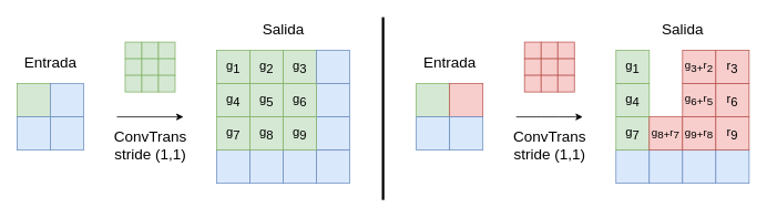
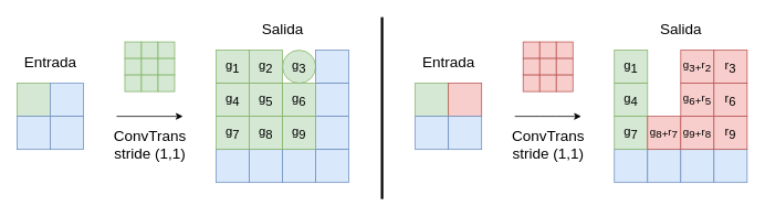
  <mxCell id="0" />
  <mxCell id="1" parent="0" />
  <mxCell id="2" value="&lt;font style=&quot;font-size: 15px;&quot;&gt;&lt;font style=&quot;font-size: 15px;&quot;&gt;g&lt;/font&gt;&lt;sub style=&quot;font-size: 15px;&quot;&gt;&lt;font style=&quot;font-size: 15px;&quot;&gt;1&lt;/font&gt;&lt;/sub&gt;&lt;/font&gt;" style="whiteSpace=wrap;html=1;aspect=fixed;fillColor=#d5e8d4;strokeColor=#82b366;fontSize=15;" parent="1" vertex="1"><mxGeometry x="260" y="60" width="40" height="40" as="geometry" /></mxCell>
  <mxCell id="3" value="&lt;font style=&quot;font-size: 15px;&quot;&gt;g&lt;/font&gt;&lt;sub style=&quot;font-size: 15px;&quot;&gt;2&lt;/sub&gt;" style="whiteSpace=wrap;html=1;aspect=fixed;fillColor=#d5e8d4;strokeColor=#82b366;fontSize=15;" parent="1" vertex="1"><mxGeometry x="300" y="60" width="40" height="40" as="geometry" /></mxCell>
- <mxCell id="4" value="&lt;font style=&quot;font-size: 15px;&quot;&gt;g&lt;/font&gt;&lt;sub style=&quot;font-size: 15px;&quot;&gt;3&lt;/sub&gt;" style="whiteSpace=wrap;html=1;aspect=fixed;fillColor=#d5e8d4;strokeColor=#82b366;fontSize=15;" parent="1" vertex="1"><mxGeometry x="340" y="60" width="40" height="40" as="geometry" /></mxCell>
+ <mxCell id="4" value="&lt;font style=&quot;font-size: 15px;&quot;&gt;g&lt;/font&gt;&lt;sub style=&quot;font-size: 15px;&quot;&gt;3&lt;/sub&gt;" style="ellipse;whiteSpace=wrap;html=1;aspect=fixed;fillColor=#d5e8d4;strokeColor=#82b366;fontSize=15;" parent="1" vertex="1"><mxGeometry x="340" y="60" width="40" height="40" as="geometry" /></mxCell>
  <mxCell id="5" value="" style="whiteSpace=wrap;html=1;aspect=fixed;fillColor=#dae8fc;strokeColor=#6c8ebf;" parent="1" vertex="1"><mxGeometry x="380" y="60" width="40" height="40" as="geometry" /></mxCell>
  <mxCell id="6" value="" style="whiteSpace=wrap;html=1;aspect=fixed;fillColor=#dae8fc;strokeColor=#6c8ebf;" parent="1" vertex="1"><mxGeometry x="380" y="100" width="40" height="40" as="geometry" /></mxCell>
  <mxCell id="7" value="" style="whiteSpace=wrap;html=1;aspect=fixed;fillColor=#dae8fc;strokeColor=#6c8ebf;" parent="1" vertex="1"><mxGeometry x="380" y="140" width="40" height="40" as="geometry" /></mxCell>
  <mxCell id="8" value="" style="whiteSpace=wrap;html=1;aspect=fixed;fillColor=#dae8fc;strokeColor=#6c8ebf;" parent="1" vertex="1"><mxGeometry x="260" y="180" width="40" height="40" as="geometry" /></mxCell>
  <mxCell id="9" value="" style="whiteSpace=wrap;html=1;aspect=fixed;fillColor=#dae8fc;strokeColor=#6c8ebf;" parent="1" vertex="1"><mxGeometry x="300" y="180" width="40" height="40" as="geometry" /></mxCell>
  <mxCell id="10" value="" style="whiteSpace=wrap;html=1;aspect=fixed;fillColor=#dae8fc;strokeColor=#6c8ebf;" parent="1" vertex="1"><mxGeometry x="340" y="180" width="40" height="40" as="geometry" /></mxCell>
  <mxCell id="11" value="" style="whiteSpace=wrap;html=1;aspect=fixed;fillColor=#dae8fc;strokeColor=#6c8ebf;" parent="1" vertex="1"><mxGeometry x="380" y="180" width="40" height="40" as="geometry" /></mxCell>
  <mxCell id="12" value="Entrada" style="text;html=1;align=center;verticalAlign=middle;resizable=0;points=[];autosize=1;fontSize=18;" parent="1" vertex="1"><mxGeometry x="20" y="60" width="80" height="30" as="geometry" /></mxCell>
  <mxCell id="13" value="" style="endArrow=classic;html=1;" parent="1" edge="1"><mxGeometry width="50" height="50" relative="1" as="geometry"><mxPoint x="140" y="140" as="sourcePoint" /><mxPoint x="220" y="140" as="targetPoint" /><Array as="points"><mxPoint x="180" y="140" /></Array></mxGeometry></mxCell>
  <mxCell id="14" value="" style="whiteSpace=wrap;html=1;aspect=fixed;fillColor=#d5e8d4;strokeColor=#82b366;" parent="1" vertex="1"><mxGeometry x="20" y="100" width="40" height="40" as="geometry" /></mxCell>
  <mxCell id="15" value="" style="whiteSpace=wrap;html=1;aspect=fixed;fillColor=#dae8fc;strokeColor=#6c8ebf;" parent="1" vertex="1"><mxGeometry x="60" y="100" width="40" height="40" as="geometry" /></mxCell>
  <mxCell id="16" value="" style="whiteSpace=wrap;html=1;aspect=fixed;fillColor=#dae8fc;strokeColor=#6c8ebf;" parent="1" vertex="1"><mxGeometry x="20" y="140" width="40" height="40" as="geometry" /></mxCell>
  <mxCell id="17" value="" style="whiteSpace=wrap;html=1;aspect=fixed;fillColor=#dae8fc;strokeColor=#6c8ebf;" parent="1" vertex="1"><mxGeometry x="60" y="140" width="40" height="40" as="geometry" /></mxCell>
  <mxCell id="18" value="Salida" style="text;html=1;align=center;verticalAlign=middle;resizable=0;points=[];autosize=1;fontSize=18;" parent="1" vertex="1"><mxGeometry x="305" y="20" width="70" height="30" as="geometry" /></mxCell>
  <mxCell id="19" value="" style="whiteSpace=wrap;html=1;aspect=fixed;fillColor=#d5e8d4;strokeColor=#82b366;" vertex="1" parent="1"><mxGeometry x="150" y="50" width="20" height="20" as="geometry" /></mxCell>
  <mxCell id="20" value="" style="whiteSpace=wrap;html=1;aspect=fixed;fillColor=#d5e8d4;strokeColor=#82b366;" vertex="1" parent="1"><mxGeometry x="170" y="50" width="20" height="20" as="geometry" /></mxCell>
  <mxCell id="21" value="" style="whiteSpace=wrap;html=1;aspect=fixed;fillColor=#d5e8d4;strokeColor=#82b366;" vertex="1" parent="1"><mxGeometry x="150" y="70" width="20" height="20" as="geometry" /></mxCell>
  <mxCell id="22" value="" style="whiteSpace=wrap;html=1;aspect=fixed;fillColor=#d5e8d4;strokeColor=#82b366;" vertex="1" parent="1"><mxGeometry x="170" y="70" width="20" height="20" as="geometry" /></mxCell>
  <mxCell id="23" value="" style="whiteSpace=wrap;html=1;aspect=fixed;fillColor=#d5e8d4;strokeColor=#82b366;" vertex="1" parent="1"><mxGeometry x="190" y="50" width="20" height="20" as="geometry" /></mxCell>
  <mxCell id="24" value="" style="whiteSpace=wrap;html=1;aspect=fixed;fillColor=#d5e8d4;strokeColor=#82b366;" vertex="1" parent="1"><mxGeometry x="190" y="70" width="20" height="20" as="geometry" /></mxCell>
  <mxCell id="25" value="" style="whiteSpace=wrap;html=1;aspect=fixed;fillColor=#d5e8d4;strokeColor=#82b366;" vertex="1" parent="1"><mxGeometry x="150" y="90" width="20" height="20" as="geometry" /></mxCell>
  <mxCell id="26" value="" style="whiteSpace=wrap;html=1;aspect=fixed;fillColor=#d5e8d4;strokeColor=#82b366;" vertex="1" parent="1"><mxGeometry x="170" y="90" width="20" height="20" as="geometry" /></mxCell>
  <mxCell id="27" value="" style="whiteSpace=wrap;html=1;aspect=fixed;fillColor=#d5e8d4;strokeColor=#82b366;" vertex="1" parent="1"><mxGeometry x="190" y="90" width="20" height="20" as="geometry" /></mxCell>
  <mxCell id="28" value="ConvTrans&lt;br&gt;stride (1,1)" style="text;html=1;align=center;verticalAlign=middle;resizable=0;points=[];autosize=1;fontSize=18;" vertex="1" parent="1"><mxGeometry x="130" y="150" width="100" height="50" as="geometry" /></mxCell>
  <mxCell id="29" value="" style="endArrow=none;html=1;strokeWidth=3;" edge="1" parent="1"><mxGeometry width="50" height="50" relative="1" as="geometry"><mxPoint x="460" y="240" as="sourcePoint" /><mxPoint x="460" y="20" as="targetPoint" /></mxGeometry></mxCell>
  <mxCell id="30" value="" style="whiteSpace=wrap;html=1;aspect=fixed;fillColor=#dae8fc;strokeColor=#6c8ebf;" vertex="1" parent="1"><mxGeometry x="740" y="180" width="40" height="40" as="geometry" /></mxCell>
  <mxCell id="31" value="" style="whiteSpace=wrap;html=1;aspect=fixed;fillColor=#dae8fc;strokeColor=#6c8ebf;fontSize=13;" vertex="1" parent="1"><mxGeometry x="780" y="180" width="40" height="40" as="geometry" /></mxCell>
  <mxCell id="32" value="" style="whiteSpace=wrap;html=1;aspect=fixed;fillColor=#dae8fc;strokeColor=#6c8ebf;fontSize=13;" vertex="1" parent="1"><mxGeometry x="820" y="180" width="40" height="40" as="geometry" /></mxCell>
  <mxCell id="33" value="" style="whiteSpace=wrap;html=1;aspect=fixed;fillColor=#dae8fc;strokeColor=#6c8ebf;" vertex="1" parent="1"><mxGeometry x="860" y="180" width="40" height="40" as="geometry" /></mxCell>
  <mxCell id="34" value="Entrada" style="text;html=1;align=center;verticalAlign=middle;resizable=0;points=[];autosize=1;fontSize=18;" vertex="1" parent="1"><mxGeometry x="500" y="60" width="80" height="30" as="geometry" /></mxCell>
  <mxCell id="35" value="" style="endArrow=classic;html=1;" edge="1" parent="1"><mxGeometry width="50" height="50" relative="1" as="geometry"><mxPoint x="620" y="140" as="sourcePoint" /><mxPoint x="700" y="140" as="targetPoint" /><Array as="points"><mxPoint x="660" y="140" /></Array></mxGeometry></mxCell>
  <mxCell id="36" value="" style="whiteSpace=wrap;html=1;aspect=fixed;fillColor=#d5e8d4;strokeColor=#82b366;" vertex="1" parent="1"><mxGeometry x="500" y="100" width="40" height="40" as="geometry" /></mxCell>
  <mxCell id="37" value="" style="whiteSpace=wrap;html=1;aspect=fixed;fillColor=#f8cecc;strokeColor=#b85450;" vertex="1" parent="1"><mxGeometry x="540" y="100" width="40" height="40" as="geometry" /></mxCell>
  <mxCell id="38" value="" style="whiteSpace=wrap;html=1;aspect=fixed;fillColor=#dae8fc;strokeColor=#6c8ebf;" vertex="1" parent="1"><mxGeometry x="500" y="140" width="40" height="40" as="geometry" /></mxCell>
  <mxCell id="39" value="" style="whiteSpace=wrap;html=1;aspect=fixed;fillColor=#dae8fc;strokeColor=#6c8ebf;" vertex="1" parent="1"><mxGeometry x="540" y="140" width="40" height="40" as="geometry" /></mxCell>
  <mxCell id="40" value="Salida" style="text;html=1;align=center;verticalAlign=middle;resizable=0;points=[];autosize=1;fontSize=18;" vertex="1" parent="1"><mxGeometry x="785" y="20" width="70" height="30" as="geometry" /></mxCell>
  <mxCell id="41" value="" style="whiteSpace=wrap;html=1;aspect=fixed;fillColor=#f8cecc;strokeColor=#b85450;" vertex="1" parent="1"><mxGeometry x="630" y="50" width="20" height="20" as="geometry" /></mxCell>
  <mxCell id="42" value="" style="whiteSpace=wrap;html=1;aspect=fixed;fillColor=#f8cecc;strokeColor=#b85450;" vertex="1" parent="1"><mxGeometry x="650" y="50" width="20" height="20" as="geometry" /></mxCell>
  <mxCell id="43" value="" style="whiteSpace=wrap;html=1;aspect=fixed;fillColor=#f8cecc;strokeColor=#b85450;" vertex="1" parent="1"><mxGeometry x="630" y="70" width="20" height="20" as="geometry" /></mxCell>
  <mxCell id="44" value="" style="whiteSpace=wrap;html=1;aspect=fixed;fillColor=#f8cecc;strokeColor=#b85450;" vertex="1" parent="1"><mxGeometry x="650" y="70" width="20" height="20" as="geometry" /></mxCell>
  <mxCell id="45" value="" style="whiteSpace=wrap;html=1;aspect=fixed;fillColor=#f8cecc;strokeColor=#b85450;" vertex="1" parent="1"><mxGeometry x="670" y="50" width="20" height="20" as="geometry" /></mxCell>
  <mxCell id="46" value="" style="whiteSpace=wrap;html=1;aspect=fixed;fillColor=#f8cecc;strokeColor=#b85450;" vertex="1" parent="1"><mxGeometry x="670" y="70" width="20" height="20" as="geometry" /></mxCell>
  <mxCell id="47" value="" style="whiteSpace=wrap;html=1;aspect=fixed;fillColor=#f8cecc;strokeColor=#b85450;" vertex="1" parent="1"><mxGeometry x="630" y="90" width="20" height="20" as="geometry" /></mxCell>
  <mxCell id="48" value="" style="whiteSpace=wrap;html=1;aspect=fixed;fillColor=#f8cecc;strokeColor=#b85450;" vertex="1" parent="1"><mxGeometry x="650" y="90" width="20" height="20" as="geometry" /></mxCell>
  <mxCell id="49" value="" style="whiteSpace=wrap;html=1;aspect=fixed;fillColor=#f8cecc;strokeColor=#b85450;" vertex="1" parent="1"><mxGeometry x="670" y="90" width="20" height="20" as="geometry" /></mxCell>
  <mxCell id="50" value="ConvTrans&lt;br&gt;stride (1,1)" style="text;html=1;align=center;verticalAlign=middle;resizable=0;points=[];autosize=1;fontSize=18;" vertex="1" parent="1"><mxGeometry x="610" y="150" width="100" height="50" as="geometry" /></mxCell>
  <mxCell id="51" value="&lt;font style=&quot;font-size: 15px;&quot;&gt;&lt;font style=&quot;font-size: 15px;&quot;&gt;g&lt;/font&gt;&lt;sub style=&quot;font-size: 15px;&quot;&gt;&lt;font style=&quot;font-size: 15px;&quot;&gt;4&lt;/font&gt;&lt;/sub&gt;&lt;/font&gt;" style="whiteSpace=wrap;html=1;aspect=fixed;fillColor=#d5e8d4;strokeColor=#82b366;fontSize=15;" vertex="1" parent="1"><mxGeometry x="260" y="100" width="40" height="40" as="geometry" /></mxCell>
  <mxCell id="52" value="&lt;font style=&quot;font-size: 15px;&quot;&gt;g&lt;/font&gt;&lt;sub style=&quot;font-size: 15px;&quot;&gt;5&lt;/sub&gt;" style="whiteSpace=wrap;html=1;aspect=fixed;fillColor=#d5e8d4;strokeColor=#82b366;fontSize=15;" vertex="1" parent="1"><mxGeometry x="300" y="100" width="40" height="40" as="geometry" /></mxCell>
  <mxCell id="53" value="&lt;font style=&quot;font-size: 15px;&quot;&gt;g&lt;/font&gt;&lt;sub style=&quot;font-size: 15px;&quot;&gt;6&lt;/sub&gt;" style="whiteSpace=wrap;html=1;aspect=fixed;fillColor=#d5e8d4;strokeColor=#82b366;fontSize=15;" vertex="1" parent="1"><mxGeometry x="340" y="100" width="40" height="40" as="geometry" /></mxCell>
  <mxCell id="54" value="&lt;font style=&quot;font-size: 15px;&quot;&gt;&lt;font style=&quot;font-size: 15px;&quot;&gt;g&lt;/font&gt;&lt;sub style=&quot;font-size: 15px;&quot;&gt;&lt;font style=&quot;font-size: 15px;&quot;&gt;7&lt;/font&gt;&lt;/sub&gt;&lt;/font&gt;" style="whiteSpace=wrap;html=1;aspect=fixed;fillColor=#d5e8d4;strokeColor=#82b366;fontSize=15;" vertex="1" parent="1"><mxGeometry x="260" y="140" width="40" height="40" as="geometry" /></mxCell>
  <mxCell id="55" value="&lt;font style=&quot;font-size: 15px;&quot;&gt;g&lt;/font&gt;&lt;sub style=&quot;font-size: 15px;&quot;&gt;8&lt;/sub&gt;" style="whiteSpace=wrap;html=1;aspect=fixed;fillColor=#d5e8d4;strokeColor=#82b366;fontSize=15;" vertex="1" parent="1"><mxGeometry x="300" y="140" width="40" height="40" as="geometry" /></mxCell>
  <mxCell id="56" value="&lt;font style=&quot;font-size: 15px;&quot;&gt;g&lt;/font&gt;&lt;sub style=&quot;font-size: 15px;&quot;&gt;9&lt;/sub&gt;" style="whiteSpace=wrap;html=1;aspect=fixed;fillColor=#d5e8d4;strokeColor=#82b366;fontSize=15;" vertex="1" parent="1"><mxGeometry x="340" y="140" width="40" height="40" as="geometry" /></mxCell>
  <mxCell id="57" value="&lt;font style=&quot;font-size: 15px;&quot;&gt;&lt;font style=&quot;font-size: 15px;&quot;&gt;g&lt;/font&gt;&lt;sub style=&quot;font-size: 15px;&quot;&gt;&lt;font style=&quot;font-size: 15px;&quot;&gt;1&lt;/font&gt;&lt;/sub&gt;&lt;/font&gt;" style="whiteSpace=wrap;html=1;aspect=fixed;fillColor=#d5e8d4;strokeColor=#82b366;fontSize=15;" vertex="1" parent="1"><mxGeometry x="740" y="60" width="40" height="40" as="geometry" /></mxCell>
  <mxCell id="58" value="&lt;font style=&quot;font-size: 15px;&quot;&gt;&lt;font style=&quot;font-size: 15px;&quot;&gt;g&lt;/font&gt;&lt;sub style=&quot;font-size: 15px;&quot;&gt;&lt;font style=&quot;font-size: 15px;&quot;&gt;4&lt;/font&gt;&lt;/sub&gt;&lt;/font&gt;" style="whiteSpace=wrap;html=1;aspect=fixed;fillColor=#d5e8d4;strokeColor=#82b366;fontSize=15;" vertex="1" parent="1"><mxGeometry x="740" y="100" width="40" height="40" as="geometry" /></mxCell>
  <mxCell id="59" value="&lt;font style=&quot;font-size: 15px;&quot;&gt;&lt;font style=&quot;font-size: 15px;&quot;&gt;g&lt;/font&gt;&lt;sub style=&quot;font-size: 15px;&quot;&gt;&lt;font style=&quot;font-size: 15px;&quot;&gt;7&lt;/font&gt;&lt;/sub&gt;&lt;/font&gt;" style="whiteSpace=wrap;html=1;aspect=fixed;fillColor=#d5e8d4;strokeColor=#82b366;fontSize=15;" vertex="1" parent="1"><mxGeometry x="740" y="140" width="40" height="40" as="geometry" /></mxCell>
  <mxCell id="60" value="&lt;font style=&quot;font-size: 13px;&quot;&gt;g&lt;/font&gt;&lt;sub style=&quot;font-size: 13px;&quot;&gt;&lt;font style=&quot;font-size: 13px;&quot;&gt;3&lt;/font&gt;&lt;font style=&quot;font-size: 13px;&quot;&gt;+&lt;/font&gt;&lt;/sub&gt;&lt;font style=&quot;font-size: 13px;&quot;&gt;r&lt;/font&gt;&lt;sub style=&quot;font-size: 13px;&quot;&gt;&lt;font style=&quot;font-size: 13px;&quot;&gt;2&lt;/font&gt;&lt;/sub&gt;" style="whiteSpace=wrap;html=1;aspect=fixed;fillColor=#f8cecc;strokeColor=#b85450;fontSize=13;" vertex="1" parent="1"><mxGeometry x="820" y="60" width="40" height="40" as="geometry" /></mxCell>
  <mxCell id="61" value="&lt;font style=&quot;font-size: 13px;&quot;&gt;g&lt;/font&gt;&lt;sub style=&quot;font-size: 13px;&quot;&gt;&lt;font style=&quot;font-size: 13px;&quot;&gt;6&lt;/font&gt;&lt;font style=&quot;font-size: 13px;&quot;&gt;+&lt;/font&gt;&lt;/sub&gt;&lt;font style=&quot;font-size: 13px;&quot;&gt;r&lt;/font&gt;&lt;sub style=&quot;font-size: 13px;&quot;&gt;&lt;font style=&quot;font-size: 13px;&quot;&gt;5&lt;/font&gt;&lt;/sub&gt;" style="whiteSpace=wrap;html=1;aspect=fixed;fillColor=#f8cecc;strokeColor=#b85450;fontSize=13;" vertex="1" parent="1"><mxGeometry x="820" y="100" width="40" height="40" as="geometry" /></mxCell>
  <mxCell id="62" value="&lt;font style=&quot;font-size: 13px;&quot;&gt;g&lt;/font&gt;&lt;sub style=&quot;font-size: 13px;&quot;&gt;&lt;font style=&quot;font-size: 13px;&quot;&gt;8&lt;/font&gt;&lt;font style=&quot;font-size: 13px;&quot;&gt;+&lt;/font&gt;&lt;/sub&gt;&lt;font style=&quot;font-size: 13px;&quot;&gt;r&lt;/font&gt;&lt;sub style=&quot;font-size: 13px;&quot;&gt;&lt;font style=&quot;font-size: 13px;&quot;&gt;7&lt;/font&gt;&lt;/sub&gt;" style="whiteSpace=wrap;html=1;aspect=fixed;fillColor=#f8cecc;strokeColor=#b85450;fontSize=13;" vertex="1" parent="1"><mxGeometry x="780" y="140" width="40" height="40" as="geometry" /></mxCell>
  <mxCell id="63" value="&lt;font style=&quot;font-size: 13px;&quot;&gt;g&lt;/font&gt;&lt;sub style=&quot;font-size: 13px;&quot;&gt;&lt;font style=&quot;font-size: 13px;&quot;&gt;9&lt;/font&gt;&lt;font style=&quot;font-size: 13px;&quot;&gt;+&lt;/font&gt;&lt;/sub&gt;&lt;font style=&quot;font-size: 13px;&quot;&gt;r&lt;/font&gt;&lt;sub style=&quot;font-size: 13px;&quot;&gt;&lt;font style=&quot;font-size: 13px;&quot;&gt;8&lt;/font&gt;&lt;/sub&gt;" style="whiteSpace=wrap;html=1;aspect=fixed;fillColor=#f8cecc;strokeColor=#b85450;fontSize=13;" vertex="1" parent="1"><mxGeometry x="820" y="140" width="40" height="40" as="geometry" /></mxCell>
  <mxCell id="64" value="&lt;font style=&quot;font-size: 15px;&quot;&gt;r&lt;/font&gt;&lt;sub style=&quot;font-size: 15px;&quot;&gt;3&lt;/sub&gt;" style="whiteSpace=wrap;html=1;aspect=fixed;fillColor=#f8cecc;strokeColor=#b85450;fontSize=15;" vertex="1" parent="1"><mxGeometry x="860" y="60" width="40" height="40" as="geometry" /></mxCell>
  <mxCell id="65" value="&lt;font style=&quot;font-size: 15px;&quot;&gt;r&lt;/font&gt;&lt;sub style=&quot;font-size: 15px;&quot;&gt;6&lt;/sub&gt;" style="whiteSpace=wrap;html=1;aspect=fixed;fillColor=#f8cecc;strokeColor=#b85450;fontSize=15;" vertex="1" parent="1"><mxGeometry x="860" y="100" width="40" height="40" as="geometry" /></mxCell>
  <mxCell id="66" value="&lt;font style=&quot;font-size: 15px;&quot;&gt;r&lt;/font&gt;&lt;sub style=&quot;font-size: 15px;&quot;&gt;9&lt;/sub&gt;" style="whiteSpace=wrap;html=1;aspect=fixed;fillColor=#f8cecc;strokeColor=#b85450;fontSize=15;" vertex="1" parent="1"><mxGeometry x="860" y="140" width="40" height="40" as="geometry" /></mxCell>
